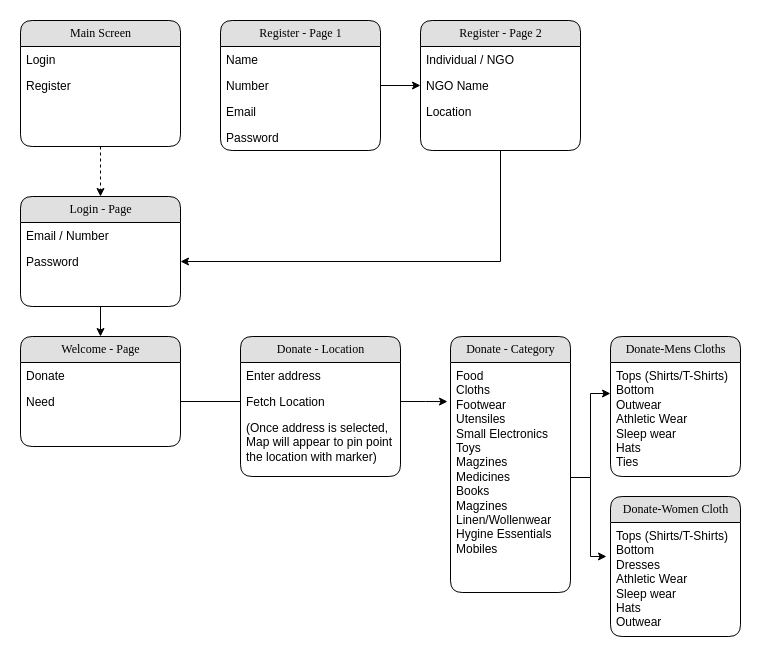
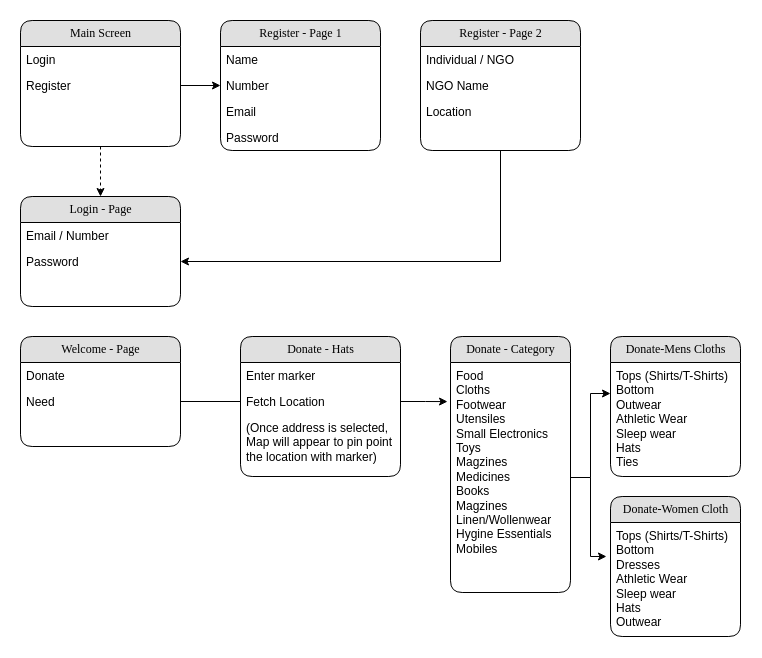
  <mxCell id="0" />
  <mxCell id="1" parent="0" />
  <mxCell id="2" style="edgeStyle=orthogonalEdgeStyle;rounded=0;orthogonalLoop=1;jettySize=auto;html=1;exitX=0.5;exitY=1;exitDx=0;exitDy=0;entryX=0.5;entryY=0;entryDx=0;entryDy=0;dashed=1;" edge="1" parent="1" source="3" target="12"><mxGeometry relative="1" as="geometry" /></mxCell>
  <mxCell id="3" value="Main Screen" style="swimlane;html=1;fontStyle=0;childLayout=stackLayout;horizontal=1;startSize=26;fillColor=#e0e0e0;horizontalStack=0;resizeParent=1;resizeLast=0;collapsible=1;marginBottom=0;swimlaneFillColor=#ffffff;align=center;rounded=1;shadow=0;comic=0;labelBackgroundColor=none;strokeWidth=1;fontFamily=Verdana;fontSize=12" parent="1" vertex="1"><mxGeometry x="20" y="20" width="160" height="126" as="geometry" /></mxCell>
  <mxCell id="4" value="Login" style="text;html=1;strokeColor=none;fillColor=none;spacingLeft=4;spacingRight=4;whiteSpace=wrap;overflow=hidden;rotatable=0;points=[[0,0.5],[1,0.5]];portConstraint=eastwest;" parent="3" vertex="1"><mxGeometry y="26" width="160" height="26" as="geometry" /></mxCell>
  <mxCell id="5" value="Register" style="text;html=1;strokeColor=none;fillColor=none;spacingLeft=4;spacingRight=4;whiteSpace=wrap;overflow=hidden;rotatable=0;points=[[0,0.5],[1,0.5]];portConstraint=eastwest;" parent="3" vertex="1"><mxGeometry y="52" width="160" height="26" as="geometry" /></mxCell>
  <mxCell id="6" value="Register - Page 1" style="swimlane;html=1;fontStyle=0;childLayout=stackLayout;horizontal=1;startSize=26;fillColor=#e0e0e0;horizontalStack=0;resizeParent=1;resizeLast=0;collapsible=1;marginBottom=0;swimlaneFillColor=#ffffff;align=center;rounded=1;shadow=0;comic=0;labelBackgroundColor=none;strokeWidth=1;fontFamily=Verdana;fontSize=12" parent="1" vertex="1"><mxGeometry x="220" y="20" width="160" height="130" as="geometry" /></mxCell>
  <mxCell id="7" value="Name" style="text;html=1;strokeColor=none;fillColor=none;spacingLeft=4;spacingRight=4;whiteSpace=wrap;overflow=hidden;rotatable=0;points=[[0,0.5],[1,0.5]];portConstraint=eastwest;" parent="6" vertex="1"><mxGeometry y="26" width="160" height="26" as="geometry" /></mxCell>
  <mxCell id="8" value="Number" style="text;html=1;strokeColor=none;fillColor=none;spacingLeft=4;spacingRight=4;whiteSpace=wrap;overflow=hidden;rotatable=0;points=[[0,0.5],[1,0.5]];portConstraint=eastwest;" parent="6" vertex="1"><mxGeometry y="52" width="160" height="26" as="geometry" /></mxCell>
  <mxCell id="9" value="Email" style="text;html=1;strokeColor=none;fillColor=none;spacingLeft=4;spacingRight=4;whiteSpace=wrap;overflow=hidden;rotatable=0;points=[[0,0.5],[1,0.5]];portConstraint=eastwest;" parent="6" vertex="1"><mxGeometry y="78" width="160" height="26" as="geometry" /></mxCell>
  <mxCell id="10" value="Password" style="text;html=1;strokeColor=none;fillColor=none;spacingLeft=4;spacingRight=4;whiteSpace=wrap;overflow=hidden;rotatable=0;points=[[0,0.5],[1,0.5]];portConstraint=eastwest;" parent="6" vertex="1"><mxGeometry y="104" width="160" height="26" as="geometry" /></mxCell>
- <mxCell id="11" style="edgeStyle=orthogonalEdgeStyle;rounded=0;orthogonalLoop=1;jettySize=auto;html=1;exitX=0.5;exitY=1;exitDx=0;exitDy=0;entryX=0.5;entryY=0;entryDx=0;entryDy=0;" edge="1" parent="1" source="12" target="15"><mxGeometry relative="1" as="geometry" /></mxCell>
  <mxCell id="12" value="Login - Page" style="swimlane;html=1;fontStyle=0;childLayout=stackLayout;horizontal=1;startSize=26;fillColor=#e0e0e0;horizontalStack=0;resizeParent=1;resizeLast=0;collapsible=1;marginBottom=0;swimlaneFillColor=#ffffff;align=center;rounded=1;shadow=0;comic=0;labelBackgroundColor=none;strokeWidth=1;fontFamily=Verdana;fontSize=12" parent="1" vertex="1"><mxGeometry x="20" y="196" width="160" height="110" as="geometry" /></mxCell>
  <mxCell id="13" value="Email / Number" style="text;html=1;strokeColor=none;fillColor=none;spacingLeft=4;spacingRight=4;whiteSpace=wrap;overflow=hidden;rotatable=0;points=[[0,0.5],[1,0.5]];portConstraint=eastwest;" parent="12" vertex="1"><mxGeometry y="26" width="160" height="26" as="geometry" /></mxCell>
  <mxCell id="14" value="Password" style="text;html=1;strokeColor=none;fillColor=none;spacingLeft=4;spacingRight=4;whiteSpace=wrap;overflow=hidden;rotatable=0;points=[[0,0.5],[1,0.5]];portConstraint=eastwest;" parent="12" vertex="1"><mxGeometry y="52" width="160" height="26" as="geometry" /></mxCell>
  <mxCell id="15" value="Welcome - Page" style="swimlane;html=1;fontStyle=0;childLayout=stackLayout;horizontal=1;startSize=26;fillColor=#e0e0e0;horizontalStack=0;resizeParent=1;resizeLast=0;collapsible=1;marginBottom=0;swimlaneFillColor=#ffffff;align=center;rounded=1;shadow=0;comic=0;labelBackgroundColor=none;strokeWidth=1;fontFamily=Verdana;fontSize=12" parent="1" vertex="1"><mxGeometry x="20" y="336" width="160" height="110" as="geometry" /></mxCell>
  <mxCell id="16" value="Donate" style="text;html=1;strokeColor=none;fillColor=none;spacingLeft=4;spacingRight=4;whiteSpace=wrap;overflow=hidden;rotatable=0;points=[[0,0.5],[1,0.5]];portConstraint=eastwest;" parent="15" vertex="1"><mxGeometry y="26" width="160" height="26" as="geometry" /></mxCell>
  <mxCell id="17" value="Need" style="text;html=1;strokeColor=none;fillColor=none;spacingLeft=4;spacingRight=4;whiteSpace=wrap;overflow=hidden;rotatable=0;points=[[0,0.5],[1,0.5]];portConstraint=eastwest;" parent="15" vertex="1"><mxGeometry y="52" width="160" height="26" as="geometry" /></mxCell>
  <mxCell id="18" style="edgeStyle=orthogonalEdgeStyle;rounded=0;orthogonalLoop=1;jettySize=auto;html=1;exitX=0.5;exitY=1;exitDx=0;exitDy=0;entryX=1;entryY=0.5;entryDx=0;entryDy=0;" edge="1" parent="1" source="19" target="14"><mxGeometry relative="1" as="geometry"><mxPoint x="240" y="256" as="targetPoint" /><Array as="points"><mxPoint x="500" y="261" /></Array></mxGeometry></mxCell>
  <mxCell id="19" value="Register - Page 2" style="swimlane;html=1;fontStyle=0;childLayout=stackLayout;horizontal=1;startSize=26;fillColor=#e0e0e0;horizontalStack=0;resizeParent=1;resizeLast=0;collapsible=1;marginBottom=0;swimlaneFillColor=#ffffff;align=center;rounded=1;shadow=0;comic=0;labelBackgroundColor=none;strokeWidth=1;fontFamily=Verdana;fontSize=12" parent="1" vertex="1"><mxGeometry x="420" y="20" width="160" height="130" as="geometry" /></mxCell>
  <mxCell id="20" value="Individual / NGO" style="text;html=1;strokeColor=none;fillColor=none;spacingLeft=4;spacingRight=4;whiteSpace=wrap;overflow=hidden;rotatable=0;points=[[0,0.5],[1,0.5]];portConstraint=eastwest;" parent="19" vertex="1"><mxGeometry y="26" width="160" height="26" as="geometry" /></mxCell>
  <mxCell id="21" value="NGO Name" style="text;html=1;strokeColor=none;fillColor=none;spacingLeft=4;spacingRight=4;whiteSpace=wrap;overflow=hidden;rotatable=0;points=[[0,0.5],[1,0.5]];portConstraint=eastwest;" parent="19" vertex="1"><mxGeometry y="52" width="160" height="26" as="geometry" /></mxCell>
  <mxCell id="22" value="Location" style="text;html=1;strokeColor=none;fillColor=none;spacingLeft=4;spacingRight=4;whiteSpace=wrap;overflow=hidden;rotatable=0;points=[[0,0.5],[1,0.5]];portConstraint=eastwest;" parent="19" vertex="1"><mxGeometry y="78" width="160" height="26" as="geometry" /></mxCell>
- <mxCell id="23" value="Donate - Location" style="swimlane;html=1;fontStyle=0;childLayout=stackLayout;horizontal=1;startSize=26;fillColor=#e0e0e0;horizontalStack=0;resizeParent=1;resizeLast=0;collapsible=1;marginBottom=0;swimlaneFillColor=#ffffff;align=center;rounded=1;shadow=0;comic=0;labelBackgroundColor=none;strokeWidth=1;fontFamily=Verdana;fontSize=12" vertex="1" parent="1"><mxGeometry x="240" y="336" width="160" height="140" as="geometry" /></mxCell>
- <mxCell id="24" value="Enter address" style="text;html=1;strokeColor=none;fillColor=none;spacingLeft=4;spacingRight=4;whiteSpace=wrap;overflow=hidden;rotatable=0;points=[[0,0.5],[1,0.5]];portConstraint=eastwest;" vertex="1" parent="23"><mxGeometry y="26" width="160" height="26" as="geometry" /></mxCell>
+ <mxCell id="23" value="Donate - Hats" style="swimlane;html=1;fontStyle=0;childLayout=stackLayout;horizontal=1;startSize=26;fillColor=#e0e0e0;horizontalStack=0;resizeParent=1;resizeLast=0;collapsible=1;marginBottom=0;swimlaneFillColor=#ffffff;align=center;rounded=1;shadow=0;comic=0;labelBackgroundColor=none;strokeWidth=1;fontFamily=Verdana;fontSize=12" vertex="1" parent="1"><mxGeometry x="240" y="336" width="160" height="140" as="geometry" /></mxCell>
+ <mxCell id="24" value="Enter marker" style="text;html=1;strokeColor=none;fillColor=none;spacingLeft=4;spacingRight=4;whiteSpace=wrap;overflow=hidden;rotatable=0;points=[[0,0.5],[1,0.5]];portConstraint=eastwest;" vertex="1" parent="23"><mxGeometry y="26" width="160" height="26" as="geometry" /></mxCell>
  <mxCell id="25" value="Fetch Location" style="text;html=1;strokeColor=none;fillColor=none;spacingLeft=4;spacingRight=4;whiteSpace=wrap;overflow=hidden;rotatable=0;points=[[0,0.5],[1,0.5]];portConstraint=eastwest;" vertex="1" parent="23"><mxGeometry y="52" width="160" height="26" as="geometry" /></mxCell>
  <mxCell id="26" value="(Once address is selected, Map will appear to pin point the location with marker)" style="text;html=1;strokeColor=none;fillColor=none;spacingLeft=4;spacingRight=4;whiteSpace=wrap;overflow=hidden;rotatable=0;points=[[0,0.5],[1,0.5]];portConstraint=eastwest;" vertex="1" parent="23"><mxGeometry y="78" width="160" height="52" as="geometry" /></mxCell>
  <mxCell id="27" value="Donate - Category" style="swimlane;html=1;fontStyle=0;childLayout=stackLayout;horizontal=1;startSize=26;fillColor=#e0e0e0;horizontalStack=0;resizeParent=1;resizeLast=0;collapsible=1;marginBottom=0;swimlaneFillColor=#ffffff;align=center;rounded=1;shadow=0;comic=0;labelBackgroundColor=none;strokeWidth=1;fontFamily=Verdana;fontSize=12" vertex="1" parent="1"><mxGeometry x="450" y="336" width="120" height="256" as="geometry" /></mxCell>
  <mxCell id="28" value="Food&lt;br&gt;Cloths&lt;br&gt;Footwear&lt;br&gt;Utensiles&lt;br&gt;Small Electronics&lt;br&gt;Toys&lt;br&gt;Magzines&lt;br&gt;Medicines&lt;br&gt;Books&lt;br&gt;Magzines&lt;br&gt;Linen/Wollenwear&lt;br&gt;Hygine Essentials&lt;br&gt;Mobiles" style="text;html=1;strokeColor=none;fillColor=none;spacingLeft=4;spacingRight=4;whiteSpace=wrap;overflow=hidden;rotatable=0;points=[[0,0.5],[1,0.5]];portConstraint=eastwest;" vertex="1" parent="27"><mxGeometry y="26" width="120" height="230" as="geometry" /></mxCell>
  <mxCell id="29" value="Donate-Mens Cloths" style="swimlane;html=1;fontStyle=0;childLayout=stackLayout;horizontal=1;startSize=26;fillColor=#e0e0e0;horizontalStack=0;resizeParent=1;resizeLast=0;collapsible=1;marginBottom=0;swimlaneFillColor=#ffffff;align=center;rounded=1;shadow=0;comic=0;labelBackgroundColor=none;strokeWidth=1;fontFamily=Verdana;fontSize=12" vertex="1" parent="1"><mxGeometry x="610" y="336" width="130" height="140" as="geometry" /></mxCell>
  <mxCell id="30" value="Tops (Shirts/T-Shirts)&lt;br&gt;Bottom&lt;br&gt;Outwear&lt;br&gt;Athletic Wear&lt;br&gt;Sleep wear&lt;br&gt;Hats&lt;br&gt;Ties&lt;br&gt;" style="text;html=1;strokeColor=none;fillColor=none;spacingLeft=4;spacingRight=4;whiteSpace=wrap;overflow=hidden;rotatable=0;points=[[0,0.5],[1,0.5]];portConstraint=eastwest;" vertex="1" parent="29"><mxGeometry y="26" width="130" height="114" as="geometry" /></mxCell>
  <mxCell id="31" value="Donate-Women Cloth" style="swimlane;html=1;fontStyle=0;childLayout=stackLayout;horizontal=1;startSize=26;fillColor=#e0e0e0;horizontalStack=0;resizeParent=1;resizeLast=0;collapsible=1;marginBottom=0;swimlaneFillColor=#ffffff;align=center;rounded=1;shadow=0;comic=0;labelBackgroundColor=none;strokeWidth=1;fontFamily=Verdana;fontSize=12" vertex="1" parent="1"><mxGeometry x="610" y="496" width="130" height="140" as="geometry" /></mxCell>
  <mxCell id="32" value="Tops (Shirts/T-Shirts)&lt;br&gt;Bottom&lt;br&gt;Dresses&lt;br&gt;Athletic Wear&lt;br&gt;Sleep wear&lt;br&gt;Hats&lt;br&gt;Outwear" style="text;html=1;strokeColor=none;fillColor=none;spacingLeft=4;spacingRight=4;whiteSpace=wrap;overflow=hidden;rotatable=0;points=[[0,0.5],[1,0.5]];portConstraint=eastwest;" vertex="1" parent="31"><mxGeometry y="26" width="130" height="114" as="geometry" /></mxCell>
- <mxCell id="34" style="edgeStyle=orthogonalEdgeStyle;rounded=0;orthogonalLoop=1;jettySize=auto;html=1;exitX=1;exitY=0.5;exitDx=0;exitDy=0;entryX=0;entryY=0.5;entryDx=0;entryDy=0;" edge="1" parent="1" source="8" target="21"><mxGeometry relative="1" as="geometry" /></mxCell>
+ <mxCell id="33" style="edgeStyle=orthogonalEdgeStyle;rounded=0;orthogonalLoop=1;jettySize=auto;html=1;exitX=1;exitY=0.5;exitDx=0;exitDy=0;entryX=0;entryY=0.5;entryDx=0;entryDy=0;" edge="1" parent="1" source="5" target="8"><mxGeometry relative="1" as="geometry" /></mxCell>
  <mxCell id="35" style="edgeStyle=orthogonalEdgeStyle;rounded=0;orthogonalLoop=1;jettySize=auto;html=1;exitX=1;exitY=0.5;exitDx=0;exitDy=0;entryX=0;entryY=0.5;entryDx=0;entryDy=0;endArrow=none;" edge="1" parent="1" source="17" target="25"><mxGeometry relative="1" as="geometry" /></mxCell>
  <mxCell id="36" style="edgeStyle=orthogonalEdgeStyle;rounded=0;orthogonalLoop=1;jettySize=auto;html=1;exitX=1;exitY=0.5;exitDx=0;exitDy=0;entryX=-0.025;entryY=0.17;entryDx=0;entryDy=0;entryPerimeter=0;" edge="1" parent="1" source="25" target="28"><mxGeometry relative="1" as="geometry" /></mxCell>
  <mxCell id="37" style="edgeStyle=orthogonalEdgeStyle;rounded=0;orthogonalLoop=1;jettySize=auto;html=1;entryX=0;entryY=0.272;entryDx=0;entryDy=0;entryPerimeter=0;" edge="1" parent="1" source="28" target="30"><mxGeometry relative="1" as="geometry" /></mxCell>
  <mxCell id="38" style="edgeStyle=orthogonalEdgeStyle;rounded=0;orthogonalLoop=1;jettySize=auto;html=1;entryX=-0.031;entryY=0.298;entryDx=0;entryDy=0;entryPerimeter=0;" edge="1" parent="1" source="28" target="32"><mxGeometry relative="1" as="geometry" /></mxCell>
